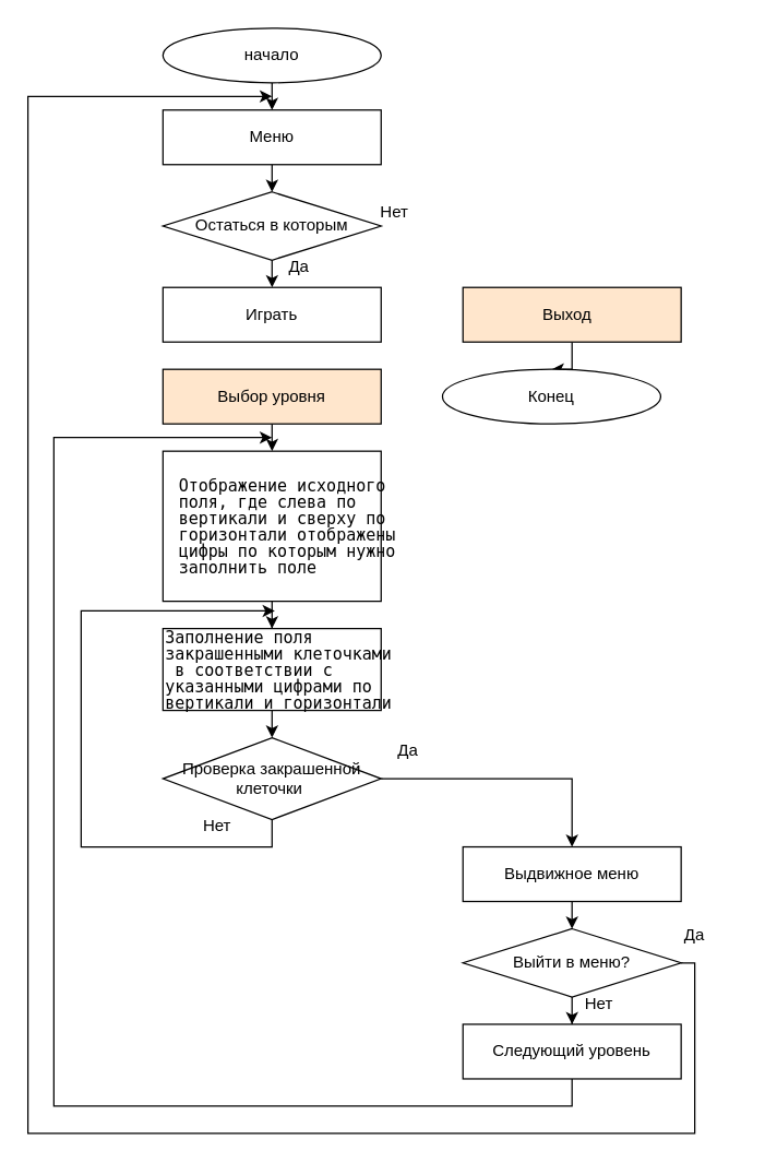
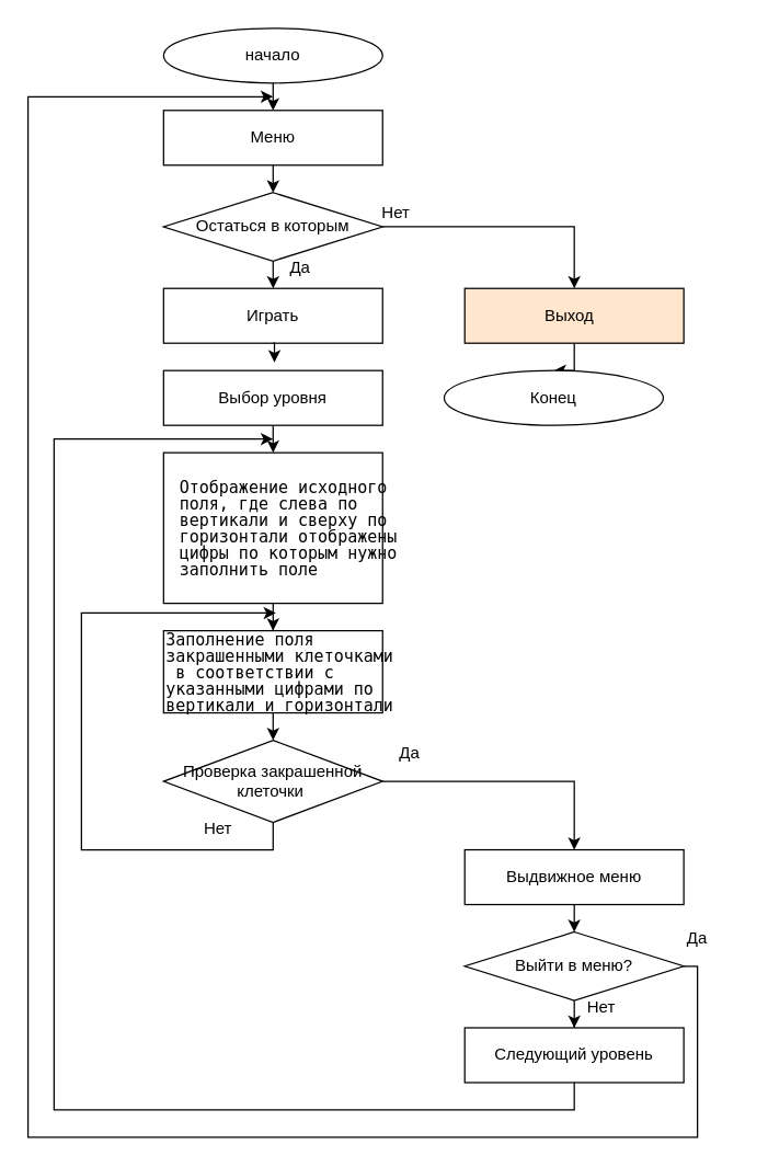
  <mxCell id="0" />
  <mxCell id="1" parent="0" />
  <mxCell id="2" style="edgeStyle=orthogonalEdgeStyle;rounded=0;orthogonalLoop=1;jettySize=auto;html=1;exitX=0.5;exitY=1;exitDx=0;exitDy=0;" edge="1" parent="1" source="3"><mxGeometry relative="1" as="geometry"><mxPoint x="199" y="80" as="targetPoint" /></mxGeometry></mxCell>
  <mxCell id="3" value="начало" style="ellipse;whiteSpace=wrap;html=1;" vertex="1" parent="1"><mxGeometry x="119" y="20" width="160" height="40" as="geometry" /></mxCell>
  <mxCell id="4" style="edgeStyle=orthogonalEdgeStyle;rounded=0;orthogonalLoop=1;jettySize=auto;html=1;exitX=0.5;exitY=1;exitDx=0;exitDy=0;" edge="1" parent="1" source="5"><mxGeometry relative="1" as="geometry"><mxPoint x="199" y="140" as="targetPoint" /></mxGeometry></mxCell>
  <mxCell id="5" value="Меню" style="rounded=0;whiteSpace=wrap;html=1;" vertex="1" parent="1"><mxGeometry x="119" y="80" width="160" height="40" as="geometry" /></mxCell>
  <mxCell id="6" style="edgeStyle=orthogonalEdgeStyle;rounded=0;orthogonalLoop=1;jettySize=auto;html=1;exitX=0.5;exitY=1;exitDx=0;exitDy=0;" edge="1" parent="1" source="8"><mxGeometry relative="1" as="geometry"><mxPoint x="199" y="210" as="targetPoint" /></mxGeometry></mxCell>
+ <mxCell id="7" style="edgeStyle=orthogonalEdgeStyle;rounded=0;orthogonalLoop=1;jettySize=auto;html=1;exitX=1;exitY=0.5;exitDx=0;exitDy=0;entryX=0.5;entryY=0;entryDx=0;entryDy=0;" edge="1" parent="1" source="8" target="25"><mxGeometry relative="1" as="geometry"><mxPoint x="399" y="210" as="targetPoint" /></mxGeometry></mxCell>
  <mxCell id="8" value="Остаться в которым" style="rhombus;whiteSpace=wrap;html=1;" vertex="1" parent="1"><mxGeometry x="119" y="140" width="160" height="50" as="geometry" /></mxCell>
  <mxCell id="9" value="Нет" style="text;html=1;strokeColor=none;fillColor=none;align=center;verticalAlign=middle;whiteSpace=wrap;rounded=0;" vertex="1" parent="1"><mxGeometry x="259" y="140" width="60" height="30" as="geometry" /></mxCell>
  <mxCell id="10" value="Да" style="text;html=1;strokeColor=none;fillColor=none;align=center;verticalAlign=middle;whiteSpace=wrap;rounded=0;" vertex="1" parent="1"><mxGeometry x="189" y="180" width="60" height="30" as="geometry" /></mxCell>
  <mxCell id="11" style="edgeStyle=orthogonalEdgeStyle;rounded=0;orthogonalLoop=1;jettySize=auto;html=1;exitX=0.5;exitY=1;exitDx=0;exitDy=0;entryX=0.5;entryY=0;entryDx=0;entryDy=0;" edge="1" parent="1" source="12" target="15"><mxGeometry relative="1" as="geometry" /></mxCell>
- <mxCell id="12" value="Выбор уровня" style="rounded=0;whiteSpace=wrap;html=1;fillColor=#ffe6cc;" vertex="1" parent="1"><mxGeometry x="119" y="270" width="160" height="40" as="geometry" /></mxCell>
+ <mxCell id="12" value="Выбор уровня" style="rounded=0;whiteSpace=wrap;html=1;" vertex="1" parent="1"><mxGeometry x="119" y="270" width="160" height="40" as="geometry" /></mxCell>
  <mxCell id="13" value="Играть" style="rounded=0;whiteSpace=wrap;html=1;" vertex="1" parent="1"><mxGeometry x="119" y="210" width="160" height="40" as="geometry" /></mxCell>
  <mxCell id="14" style="edgeStyle=orthogonalEdgeStyle;rounded=0;orthogonalLoop=1;jettySize=auto;html=1;exitX=0.5;exitY=1;exitDx=0;exitDy=0;" edge="1" parent="1" source="15" target="19"><mxGeometry relative="1" as="geometry"><mxPoint x="199" y="460" as="targetPoint" /></mxGeometry></mxCell>
  <mxCell id="15" value="" style="rounded=0;whiteSpace=wrap;html=1;" vertex="1" parent="1"><mxGeometry x="119" y="330" width="160" height="110" as="geometry" /></mxCell>
  <mxCell id="16" value="&lt;pre style=&quot;line-height: 0%;&quot;&gt;Отображение исходного &lt;/pre&gt;&lt;pre style=&quot;line-height: 0%;&quot;&gt;поля, где слева по &lt;/pre&gt;&lt;pre style=&quot;line-height: 0%;&quot;&gt;вертикали и сверху по &lt;/pre&gt;&lt;pre style=&quot;line-height: 0%;&quot;&gt;горизонтали отображены &lt;/pre&gt;&lt;pre style=&quot;line-height: 0%;&quot;&gt;цифры по которым нужно &lt;/pre&gt;&lt;pre style=&quot;line-height: 0%;&quot;&gt;заполнить поле &lt;/pre&gt;" style="text;html=1;strokeColor=none;fillColor=none;align=left;verticalAlign=middle;whiteSpace=wrap;rounded=0;" vertex="1" parent="1"><mxGeometry x="129" y="350" width="150" height="70" as="geometry" /></mxCell>
+ <mxCell id="17" style="edgeStyle=orthogonalEdgeStyle;rounded=0;orthogonalLoop=1;jettySize=auto;html=1;exitX=0.5;exitY=1;exitDx=0;exitDy=0;entryX=0.506;entryY=-0.15;entryDx=0;entryDy=0;entryPerimeter=0;" edge="1" parent="1" source="13" target="12"><mxGeometry relative="1" as="geometry" /></mxCell>
  <mxCell id="18" style="edgeStyle=orthogonalEdgeStyle;rounded=0;orthogonalLoop=1;jettySize=auto;html=1;exitX=0.5;exitY=1;exitDx=0;exitDy=0;" edge="1" parent="1" source="19"><mxGeometry relative="1" as="geometry"><mxPoint x="199" y="540" as="targetPoint" /></mxGeometry></mxCell>
  <mxCell id="19" value="&lt;pre style=&quot;line-height: 0%;&quot;&gt;Заполнение поля &lt;/pre&gt;&lt;pre style=&quot;line-height: 0%;&quot;&gt;закрашенными клеточками&lt;/pre&gt;&lt;pre style=&quot;line-height: 0%;&quot;&gt; в соответствии с &lt;/pre&gt;&lt;pre style=&quot;line-height: 0%;&quot;&gt;указанными цифрами по &lt;/pre&gt;&lt;pre style=&quot;line-height: 0%;&quot;&gt;вертикали и горизонтали &lt;/pre&gt;" style="rounded=0;whiteSpace=wrap;html=1;align=left;" vertex="1" parent="1"><mxGeometry x="119" y="460" width="160" height="60" as="geometry" /></mxCell>
  <mxCell id="20" style="edgeStyle=orthogonalEdgeStyle;rounded=0;orthogonalLoop=1;jettySize=auto;html=1;exitX=1;exitY=0.5;exitDx=0;exitDy=0;entryX=0.5;entryY=0;entryDx=0;entryDy=0;" edge="1" parent="1" source="21" target="29"><mxGeometry relative="1" as="geometry"><mxPoint x="439" y="620" as="targetPoint" /><Array as="points"><mxPoint x="419" y="570" /></Array></mxGeometry></mxCell>
  <mxCell id="21" value="Проверка закрашенной клеточки&amp;nbsp;" style="rhombus;whiteSpace=wrap;html=1;" vertex="1" parent="1"><mxGeometry x="119" y="540" width="160" height="60" as="geometry" /></mxCell>
  <mxCell id="22" style="edgeStyle=orthogonalEdgeStyle;rounded=0;orthogonalLoop=1;jettySize=auto;html=1;entryX=0.513;entryY=1.064;entryDx=0;entryDy=0;entryPerimeter=0;exitX=0.5;exitY=1;exitDx=0;exitDy=0;" edge="1" parent="1" source="21" target="15"><mxGeometry relative="1" as="geometry"><Array as="points"><mxPoint x="199" y="620" /><mxPoint x="59" y="620" /><mxPoint x="59" y="447" /></Array></mxGeometry></mxCell>
  <mxCell id="23" value="Нет" style="text;html=1;strokeColor=none;fillColor=none;align=center;verticalAlign=middle;whiteSpace=wrap;rounded=0;" vertex="1" parent="1"><mxGeometry x="129" y="590" width="60" height="30" as="geometry" /></mxCell>
  <mxCell id="24" style="edgeStyle=orthogonalEdgeStyle;rounded=0;orthogonalLoop=1;jettySize=auto;html=1;" edge="1" parent="1" source="25" target="26"><mxGeometry relative="1" as="geometry"><mxPoint x="419" y="270" as="targetPoint" /></mxGeometry></mxCell>
  <mxCell id="25" value="Выход&amp;nbsp;&amp;nbsp;" style="rounded=0;whiteSpace=wrap;html=1;fillColor=#ffe6cc;" vertex="1" parent="1"><mxGeometry x="339" y="210" width="160" height="40" as="geometry" /></mxCell>
  <mxCell id="26" value="Конец" style="ellipse;whiteSpace=wrap;html=1;" vertex="1" parent="1"><mxGeometry x="324" y="270" width="160" height="40" as="geometry" /></mxCell>
  <mxCell id="27" value="Да" style="text;html=1;strokeColor=none;fillColor=none;align=center;verticalAlign=middle;whiteSpace=wrap;rounded=0;" vertex="1" parent="1"><mxGeometry x="269" y="535" width="60" height="30" as="geometry" /></mxCell>
  <mxCell id="28" style="edgeStyle=orthogonalEdgeStyle;rounded=0;orthogonalLoop=1;jettySize=auto;html=1;exitX=0.5;exitY=1;exitDx=0;exitDy=0;" edge="1" parent="1" source="29"><mxGeometry relative="1" as="geometry"><mxPoint x="419" y="680" as="targetPoint" /></mxGeometry></mxCell>
  <mxCell id="29" value="Выдвижное меню" style="rounded=0;whiteSpace=wrap;html=1;" vertex="1" parent="1"><mxGeometry x="339" y="620" width="160" height="40" as="geometry" /></mxCell>
  <mxCell id="30" style="edgeStyle=orthogonalEdgeStyle;rounded=0;orthogonalLoop=1;jettySize=auto;html=1;exitX=0.5;exitY=1;exitDx=0;exitDy=0;" edge="1" parent="1" source="32" target="34"><mxGeometry relative="1" as="geometry"><mxPoint x="419" y="750" as="targetPoint" /></mxGeometry></mxCell>
  <mxCell id="31" style="edgeStyle=orthogonalEdgeStyle;rounded=0;orthogonalLoop=1;jettySize=auto;html=1;exitX=1;exitY=0.5;exitDx=0;exitDy=0;" edge="1" parent="1" source="32"><mxGeometry relative="1" as="geometry"><mxPoint x="199" y="70" as="targetPoint" /><Array as="points"><mxPoint x="509" y="705" /><mxPoint x="509" y="830" /><mxPoint x="20" y="830" /></Array></mxGeometry></mxCell>
  <mxCell id="32" value="Выйти в меню?" style="rhombus;whiteSpace=wrap;html=1;" vertex="1" parent="1"><mxGeometry x="339" y="680" width="160" height="50" as="geometry" /></mxCell>
  <mxCell id="33" style="edgeStyle=orthogonalEdgeStyle;rounded=0;orthogonalLoop=1;jettySize=auto;html=1;exitX=0.5;exitY=1;exitDx=0;exitDy=0;" edge="1" parent="1" source="34"><mxGeometry relative="1" as="geometry"><mxPoint x="199" y="320" as="targetPoint" /><mxPoint x="259" y="790" as="sourcePoint" /><Array as="points"><mxPoint x="419" y="810" /><mxPoint x="39" y="810" /></Array></mxGeometry></mxCell>
  <mxCell id="34" value="Следующий уровень" style="rounded=0;whiteSpace=wrap;html=1;" vertex="1" parent="1"><mxGeometry x="339" y="750" width="160" height="40" as="geometry" /></mxCell>
  <mxCell id="35" value="Да" style="text;html=1;strokeColor=none;fillColor=none;align=center;verticalAlign=middle;whiteSpace=wrap;rounded=0;" vertex="1" parent="1"><mxGeometry x="479" y="670" width="60" height="30" as="geometry" /></mxCell>
  <mxCell id="36" value="Нет" style="text;html=1;strokeColor=none;fillColor=none;align=center;verticalAlign=middle;whiteSpace=wrap;rounded=0;" vertex="1" parent="1"><mxGeometry x="409" y="720" width="60" height="30" as="geometry" /></mxCell>
